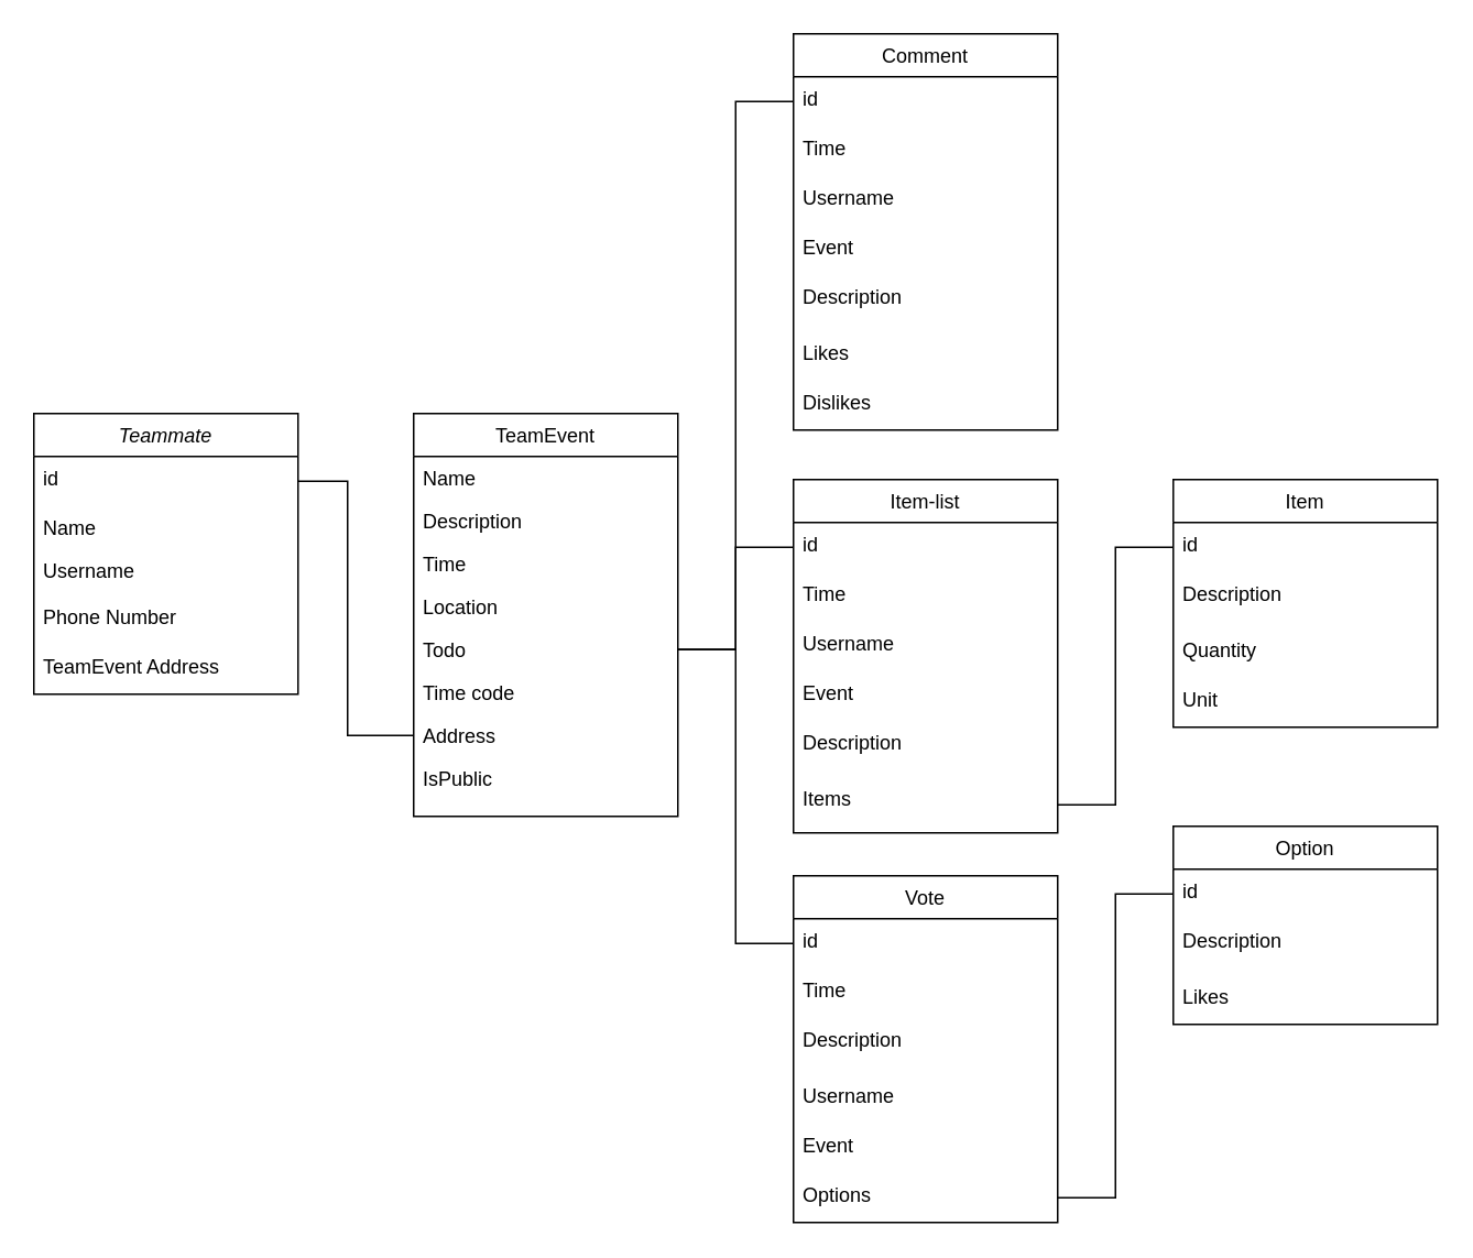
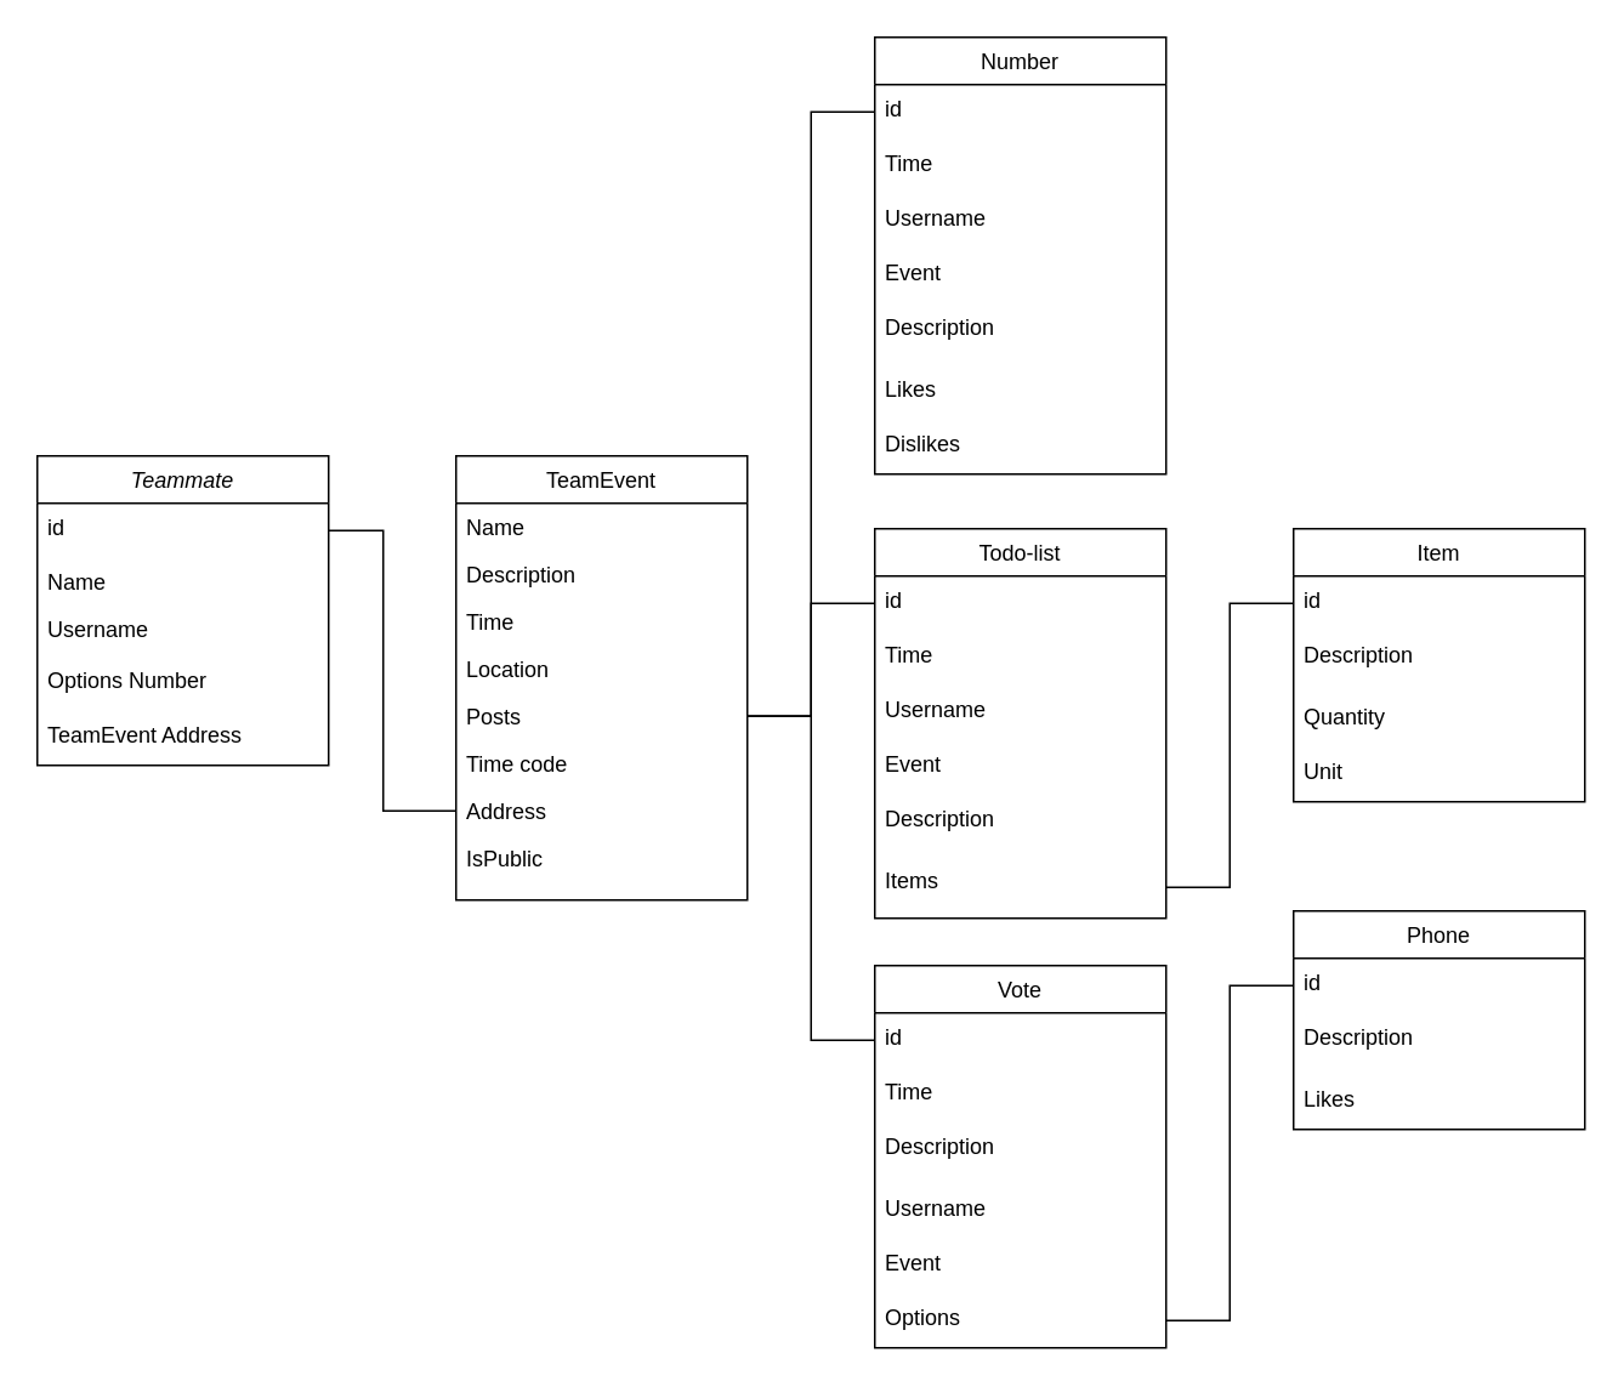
  <mxCell id="0" />
  <mxCell id="1" parent="0" />
  <mxCell id="2" value="Teammate" style="swimlane;fontStyle=2;align=center;verticalAlign=top;childLayout=stackLayout;horizontal=1;startSize=26;horizontalStack=0;resizeParent=1;resizeLast=0;collapsible=1;marginBottom=0;rounded=0;shadow=0;strokeWidth=1;" parent="1" vertex="1"><mxGeometry x="20" y="250" width="160" height="170" as="geometry"><mxRectangle x="230" y="140" width="160" height="26" as="alternateBounds" /></mxGeometry></mxCell>
  <mxCell id="3" value="id" style="text;align=left;verticalAlign=top;spacingLeft=4;spacingRight=4;overflow=hidden;rotatable=0;points=[[0,0.5],[1,0.5]];portConstraint=eastwest;" vertex="1" parent="2"><mxGeometry y="26" width="160" height="30" as="geometry" /></mxCell>
  <mxCell id="4" value="Name" style="text;align=left;verticalAlign=top;spacingLeft=4;spacingRight=4;overflow=hidden;rotatable=0;points=[[0,0.5],[1,0.5]];portConstraint=eastwest;" parent="2" vertex="1"><mxGeometry y="56" width="160" height="26" as="geometry" /></mxCell>
  <mxCell id="5" value="Username" style="text;align=left;verticalAlign=top;spacingLeft=4;spacingRight=4;overflow=hidden;rotatable=0;points=[[0,0.5],[1,0.5]];portConstraint=eastwest;rounded=0;shadow=0;html=0;" vertex="1" parent="2"><mxGeometry y="82" width="160" height="28" as="geometry" /></mxCell>
- <mxCell id="6" value="Phone Number" style="text;align=left;verticalAlign=top;spacingLeft=4;spacingRight=4;overflow=hidden;rotatable=0;points=[[0,0.5],[1,0.5]];portConstraint=eastwest;rounded=0;shadow=0;html=0;" parent="2" vertex="1"><mxGeometry y="110" width="160" height="30" as="geometry" /></mxCell>
+ <mxCell id="6" value="Options Number" style="text;align=left;verticalAlign=top;spacingLeft=4;spacingRight=4;overflow=hidden;rotatable=0;points=[[0,0.5],[1,0.5]];portConstraint=eastwest;rounded=0;shadow=0;html=0;" parent="2" vertex="1"><mxGeometry y="110" width="160" height="30" as="geometry" /></mxCell>
  <mxCell id="7" value="TeamEvent Address" style="text;align=left;verticalAlign=top;spacingLeft=4;spacingRight=4;overflow=hidden;rotatable=0;points=[[0,0.5],[1,0.5]];portConstraint=eastwest;rounded=0;shadow=0;html=0;" parent="2" vertex="1"><mxGeometry y="140" width="160" height="30" as="geometry" /></mxCell>
  <mxCell id="8" value="TeamEvent" style="swimlane;fontStyle=0;align=center;verticalAlign=top;childLayout=stackLayout;horizontal=1;startSize=26;horizontalStack=0;resizeParent=1;resizeLast=0;collapsible=1;marginBottom=0;rounded=0;shadow=0;strokeWidth=1;" parent="1" vertex="1"><mxGeometry x="250" y="250" width="160" height="244" as="geometry"><mxRectangle x="550" y="140" width="160" height="26" as="alternateBounds" /></mxGeometry></mxCell>
  <mxCell id="9" value="Name" style="text;align=left;verticalAlign=top;spacingLeft=4;spacingRight=4;overflow=hidden;rotatable=0;points=[[0,0.5],[1,0.5]];portConstraint=eastwest;" parent="8" vertex="1"><mxGeometry y="26" width="160" height="26" as="geometry" /></mxCell>
  <mxCell id="10" value="Description" style="text;align=left;verticalAlign=top;spacingLeft=4;spacingRight=4;overflow=hidden;rotatable=0;points=[[0,0.5],[1,0.5]];portConstraint=eastwest;" vertex="1" parent="8"><mxGeometry y="52" width="160" height="26" as="geometry" /></mxCell>
  <mxCell id="11" value="Time" style="text;align=left;verticalAlign=top;spacingLeft=4;spacingRight=4;overflow=hidden;rotatable=0;points=[[0,0.5],[1,0.5]];portConstraint=eastwest;rounded=0;shadow=0;html=0;" parent="8" vertex="1"><mxGeometry y="78" width="160" height="26" as="geometry" /></mxCell>
  <mxCell id="12" value="Location" style="text;align=left;verticalAlign=top;spacingLeft=4;spacingRight=4;overflow=hidden;rotatable=0;points=[[0,0.5],[1,0.5]];portConstraint=eastwest;rounded=0;shadow=0;html=0;" parent="8" vertex="1"><mxGeometry y="104" width="160" height="26" as="geometry" /></mxCell>
- <mxCell id="13" value="Todo" style="text;align=left;verticalAlign=top;spacingLeft=4;spacingRight=4;overflow=hidden;rotatable=0;points=[[0,0.5],[1,0.5]];portConstraint=eastwest;rounded=0;shadow=0;html=0;" parent="8" vertex="1"><mxGeometry y="130" width="160" height="26" as="geometry" /></mxCell>
+ <mxCell id="13" value="Posts" style="text;align=left;verticalAlign=top;spacingLeft=4;spacingRight=4;overflow=hidden;rotatable=0;points=[[0,0.5],[1,0.5]];portConstraint=eastwest;rounded=0;shadow=0;html=0;" parent="8" vertex="1"><mxGeometry y="130" width="160" height="26" as="geometry" /></mxCell>
  <mxCell id="14" value="Time code" style="text;align=left;verticalAlign=top;spacingLeft=4;spacingRight=4;overflow=hidden;rotatable=0;points=[[0,0.5],[1,0.5]];portConstraint=eastwest;rounded=0;shadow=0;html=0;" vertex="1" parent="8"><mxGeometry y="156" width="160" height="26" as="geometry" /></mxCell>
  <mxCell id="15" value="Address&#10;" style="text;align=left;verticalAlign=top;spacingLeft=4;spacingRight=4;overflow=hidden;rotatable=0;points=[[0,0.5],[1,0.5]];portConstraint=eastwest;rounded=0;shadow=0;html=0;" vertex="1" parent="8"><mxGeometry y="182" width="160" height="26" as="geometry" /></mxCell>
  <mxCell id="16" value="IsPublic" style="text;align=left;verticalAlign=top;spacingLeft=4;spacingRight=4;overflow=hidden;rotatable=0;points=[[0,0.5],[1,0.5]];portConstraint=eastwest;rounded=0;shadow=0;html=0;" vertex="1" parent="8"><mxGeometry y="208" width="160" height="36" as="geometry" /></mxCell>
  <mxCell id="17" value="Vote" style="swimlane;fontStyle=0;align=center;verticalAlign=top;childLayout=stackLayout;horizontal=1;startSize=26;horizontalStack=0;resizeParent=1;resizeLast=0;collapsible=1;marginBottom=0;rounded=0;shadow=0;strokeWidth=1;" vertex="1" parent="1"><mxGeometry x="480" y="530" width="160" height="210" as="geometry"><mxRectangle x="340" y="380" width="170" height="26" as="alternateBounds" /></mxGeometry></mxCell>
  <mxCell id="18" value="id" style="text;align=left;verticalAlign=top;spacingLeft=4;spacingRight=4;overflow=hidden;rotatable=0;points=[[0,0.5],[1,0.5]];portConstraint=eastwest;" vertex="1" parent="17"><mxGeometry y="26" width="160" height="30" as="geometry" /></mxCell>
  <mxCell id="19" value="Time" style="text;align=left;verticalAlign=top;spacingLeft=4;spacingRight=4;overflow=hidden;rotatable=0;points=[[0,0.5],[1,0.5]];portConstraint=eastwest;" vertex="1" parent="17"><mxGeometry y="56" width="160" height="30" as="geometry" /></mxCell>
  <mxCell id="20" value="Description" style="text;align=left;verticalAlign=top;spacingLeft=4;spacingRight=4;overflow=hidden;rotatable=0;points=[[0,0.5],[1,0.5]];portConstraint=eastwest;" vertex="1" parent="17"><mxGeometry y="86" width="160" height="34" as="geometry" /></mxCell>
  <mxCell id="21" value="Username" style="text;align=left;verticalAlign=top;spacingLeft=4;spacingRight=4;overflow=hidden;rotatable=0;points=[[0,0.5],[1,0.5]];portConstraint=eastwest;" vertex="1" parent="17"><mxGeometry y="120" width="160" height="30" as="geometry" /></mxCell>
  <mxCell id="22" value="Event" style="text;align=left;verticalAlign=top;spacingLeft=4;spacingRight=4;overflow=hidden;rotatable=0;points=[[0,0.5],[1,0.5]];portConstraint=eastwest;" vertex="1" parent="17"><mxGeometry y="150" width="160" height="30" as="geometry" /></mxCell>
  <mxCell id="23" value="Options" style="text;align=left;verticalAlign=top;spacingLeft=4;spacingRight=4;overflow=hidden;rotatable=0;points=[[0,0.5],[1,0.5]];portConstraint=eastwest;" vertex="1" parent="17"><mxGeometry y="180" width="160" height="30" as="geometry" /></mxCell>
- <mxCell id="24" value="Item-list" style="swimlane;fontStyle=0;align=center;verticalAlign=top;childLayout=stackLayout;horizontal=1;startSize=26;horizontalStack=0;resizeParent=1;resizeLast=0;collapsible=1;marginBottom=0;rounded=0;shadow=0;strokeWidth=1;" vertex="1" parent="1"><mxGeometry x="480" y="290" width="160" height="214" as="geometry"><mxRectangle x="340" y="380" width="170" height="26" as="alternateBounds" /></mxGeometry></mxCell>
+ <mxCell id="24" value="Todo-list" style="swimlane;fontStyle=0;align=center;verticalAlign=top;childLayout=stackLayout;horizontal=1;startSize=26;horizontalStack=0;resizeParent=1;resizeLast=0;collapsible=1;marginBottom=0;rounded=0;shadow=0;strokeWidth=1;" vertex="1" parent="1"><mxGeometry x="480" y="290" width="160" height="214" as="geometry"><mxRectangle x="340" y="380" width="170" height="26" as="alternateBounds" /></mxGeometry></mxCell>
  <mxCell id="25" value="id" style="text;align=left;verticalAlign=top;spacingLeft=4;spacingRight=4;overflow=hidden;rotatable=0;points=[[0,0.5],[1,0.5]];portConstraint=eastwest;" vertex="1" parent="24"><mxGeometry y="26" width="160" height="30" as="geometry" /></mxCell>
  <mxCell id="26" value="Time" style="text;align=left;verticalAlign=top;spacingLeft=4;spacingRight=4;overflow=hidden;rotatable=0;points=[[0,0.5],[1,0.5]];portConstraint=eastwest;" vertex="1" parent="24"><mxGeometry y="56" width="160" height="30" as="geometry" /></mxCell>
  <mxCell id="27" value="Username" style="text;align=left;verticalAlign=top;spacingLeft=4;spacingRight=4;overflow=hidden;rotatable=0;points=[[0,0.5],[1,0.5]];portConstraint=eastwest;" vertex="1" parent="24"><mxGeometry y="86" width="160" height="30" as="geometry" /></mxCell>
  <mxCell id="28" value="Event" style="text;align=left;verticalAlign=top;spacingLeft=4;spacingRight=4;overflow=hidden;rotatable=0;points=[[0,0.5],[1,0.5]];portConstraint=eastwest;" vertex="1" parent="24"><mxGeometry y="116" width="160" height="30" as="geometry" /></mxCell>
  <mxCell id="29" value="Description" style="text;align=left;verticalAlign=top;spacingLeft=4;spacingRight=4;overflow=hidden;rotatable=0;points=[[0,0.5],[1,0.5]];portConstraint=eastwest;" vertex="1" parent="24"><mxGeometry y="146" width="160" height="34" as="geometry" /></mxCell>
  <mxCell id="30" value="Items" style="text;align=left;verticalAlign=top;spacingLeft=4;spacingRight=4;overflow=hidden;rotatable=0;points=[[0,0.5],[1,0.5]];portConstraint=eastwest;" vertex="1" parent="24"><mxGeometry y="180" width="160" height="34" as="geometry" /></mxCell>
- <mxCell id="31" value="Option" style="swimlane;fontStyle=0;align=center;verticalAlign=top;childLayout=stackLayout;horizontal=1;startSize=26;horizontalStack=0;resizeParent=1;resizeLast=0;collapsible=1;marginBottom=0;rounded=0;shadow=0;strokeWidth=1;" vertex="1" parent="1"><mxGeometry x="710" y="500" width="160" height="120" as="geometry"><mxRectangle x="340" y="380" width="170" height="26" as="alternateBounds" /></mxGeometry></mxCell>
+ <mxCell id="31" value="Phone" style="swimlane;fontStyle=0;align=center;verticalAlign=top;childLayout=stackLayout;horizontal=1;startSize=26;horizontalStack=0;resizeParent=1;resizeLast=0;collapsible=1;marginBottom=0;rounded=0;shadow=0;strokeWidth=1;" vertex="1" parent="1"><mxGeometry x="710" y="500" width="160" height="120" as="geometry"><mxRectangle x="340" y="380" width="170" height="26" as="alternateBounds" /></mxGeometry></mxCell>
  <mxCell id="32" value="id" style="text;align=left;verticalAlign=top;spacingLeft=4;spacingRight=4;overflow=hidden;rotatable=0;points=[[0,0.5],[1,0.5]];portConstraint=eastwest;" vertex="1" parent="31"><mxGeometry y="26" width="160" height="30" as="geometry" /></mxCell>
  <mxCell id="33" value="Description" style="text;align=left;verticalAlign=top;spacingLeft=4;spacingRight=4;overflow=hidden;rotatable=0;points=[[0,0.5],[1,0.5]];portConstraint=eastwest;" vertex="1" parent="31"><mxGeometry y="56" width="160" height="34" as="geometry" /></mxCell>
  <mxCell id="34" value="Likes" style="text;align=left;verticalAlign=top;spacingLeft=4;spacingRight=4;overflow=hidden;rotatable=0;points=[[0,0.5],[1,0.5]];portConstraint=eastwest;" vertex="1" parent="31"><mxGeometry y="90" width="160" height="30" as="geometry" /></mxCell>
  <mxCell id="35" value="Item" style="swimlane;fontStyle=0;align=center;verticalAlign=top;childLayout=stackLayout;horizontal=1;startSize=26;horizontalStack=0;resizeParent=1;resizeLast=0;collapsible=1;marginBottom=0;rounded=0;shadow=0;strokeWidth=1;" vertex="1" parent="1"><mxGeometry x="710" y="290" width="160" height="150" as="geometry"><mxRectangle x="340" y="380" width="170" height="26" as="alternateBounds" /></mxGeometry></mxCell>
  <mxCell id="36" value="id" style="text;align=left;verticalAlign=top;spacingLeft=4;spacingRight=4;overflow=hidden;rotatable=0;points=[[0,0.5],[1,0.5]];portConstraint=eastwest;" vertex="1" parent="35"><mxGeometry y="26" width="160" height="30" as="geometry" /></mxCell>
  <mxCell id="37" value="Description" style="text;align=left;verticalAlign=top;spacingLeft=4;spacingRight=4;overflow=hidden;rotatable=0;points=[[0,0.5],[1,0.5]];portConstraint=eastwest;" vertex="1" parent="35"><mxGeometry y="56" width="160" height="34" as="geometry" /></mxCell>
  <mxCell id="38" value="Quantity" style="text;align=left;verticalAlign=top;spacingLeft=4;spacingRight=4;overflow=hidden;rotatable=0;points=[[0,0.5],[1,0.5]];portConstraint=eastwest;" vertex="1" parent="35"><mxGeometry y="90" width="160" height="30" as="geometry" /></mxCell>
  <mxCell id="39" value="Unit" style="text;align=left;verticalAlign=top;spacingLeft=4;spacingRight=4;overflow=hidden;rotatable=0;points=[[0,0.5],[1,0.5]];portConstraint=eastwest;" vertex="1" parent="35"><mxGeometry y="120" width="160" height="30" as="geometry" /></mxCell>
- <mxCell id="40" value="Comment" style="swimlane;fontStyle=0;align=center;verticalAlign=top;childLayout=stackLayout;horizontal=1;startSize=26;horizontalStack=0;resizeParent=1;resizeLast=0;collapsible=1;marginBottom=0;rounded=0;shadow=0;strokeWidth=1;" vertex="1" parent="1"><mxGeometry x="480" y="20" width="160" height="240" as="geometry"><mxRectangle x="340" y="380" width="170" height="26" as="alternateBounds" /></mxGeometry></mxCell>
+ <mxCell id="40" value="Number" style="swimlane;fontStyle=0;align=center;verticalAlign=top;childLayout=stackLayout;horizontal=1;startSize=26;horizontalStack=0;resizeParent=1;resizeLast=0;collapsible=1;marginBottom=0;rounded=0;shadow=0;strokeWidth=1;" vertex="1" parent="1"><mxGeometry x="480" y="20" width="160" height="240" as="geometry"><mxRectangle x="340" y="380" width="170" height="26" as="alternateBounds" /></mxGeometry></mxCell>
  <mxCell id="41" value="id" style="text;align=left;verticalAlign=top;spacingLeft=4;spacingRight=4;overflow=hidden;rotatable=0;points=[[0,0.5],[1,0.5]];portConstraint=eastwest;" vertex="1" parent="40"><mxGeometry y="26" width="160" height="30" as="geometry" /></mxCell>
  <mxCell id="42" value="Time" style="text;align=left;verticalAlign=top;spacingLeft=4;spacingRight=4;overflow=hidden;rotatable=0;points=[[0,0.5],[1,0.5]];portConstraint=eastwest;" vertex="1" parent="40"><mxGeometry y="56" width="160" height="30" as="geometry" /></mxCell>
  <mxCell id="43" value="Username" style="text;align=left;verticalAlign=top;spacingLeft=4;spacingRight=4;overflow=hidden;rotatable=0;points=[[0,0.5],[1,0.5]];portConstraint=eastwest;" vertex="1" parent="40"><mxGeometry y="86" width="160" height="30" as="geometry" /></mxCell>
  <mxCell id="44" value="Event" style="text;align=left;verticalAlign=top;spacingLeft=4;spacingRight=4;overflow=hidden;rotatable=0;points=[[0,0.5],[1,0.5]];portConstraint=eastwest;" vertex="1" parent="40"><mxGeometry y="116" width="160" height="30" as="geometry" /></mxCell>
  <mxCell id="45" value="Description" style="text;align=left;verticalAlign=top;spacingLeft=4;spacingRight=4;overflow=hidden;rotatable=0;points=[[0,0.5],[1,0.5]];portConstraint=eastwest;" vertex="1" parent="40"><mxGeometry y="146" width="160" height="34" as="geometry" /></mxCell>
  <mxCell id="46" value="Likes" style="text;align=left;verticalAlign=top;spacingLeft=4;spacingRight=4;overflow=hidden;rotatable=0;points=[[0,0.5],[1,0.5]];portConstraint=eastwest;" vertex="1" parent="40"><mxGeometry y="180" width="160" height="30" as="geometry" /></mxCell>
  <mxCell id="47" value="Dislikes" style="text;align=left;verticalAlign=top;spacingLeft=4;spacingRight=4;overflow=hidden;rotatable=0;points=[[0,0.5],[1,0.5]];portConstraint=eastwest;" vertex="1" parent="40"><mxGeometry y="210" width="160" height="30" as="geometry" /></mxCell>
  <mxCell id="48" value="" style="endArrow=none;html=1;rounded=0;exitX=1;exitY=0.5;exitDx=0;exitDy=0;entryX=0;entryY=0.5;entryDx=0;entryDy=0;" edge="1" parent="1" source="3" target="15"><mxGeometry width="50" height="50" relative="1" as="geometry"><mxPoint x="390" y="530" as="sourcePoint" /><mxPoint x="440" y="480" as="targetPoint" /><Array as="points"><mxPoint x="210" y="291" /><mxPoint x="210" y="445" /></Array></mxGeometry></mxCell>
  <mxCell id="49" style="edgeStyle=orthogonalEdgeStyle;rounded=0;orthogonalLoop=1;jettySize=auto;html=1;exitX=1;exitY=0.5;exitDx=0;exitDy=0;entryX=0;entryY=0.5;entryDx=0;entryDy=0;endArrow=none;endFill=0;" edge="1" parent="1" source="13" target="41"><mxGeometry relative="1" as="geometry" /></mxCell>
  <mxCell id="50" style="edgeStyle=orthogonalEdgeStyle;rounded=0;orthogonalLoop=1;jettySize=auto;html=1;exitX=1;exitY=0.5;exitDx=0;exitDy=0;entryX=0;entryY=0.5;entryDx=0;entryDy=0;endArrow=none;endFill=0;" edge="1" parent="1" source="13" target="25"><mxGeometry relative="1" as="geometry" /></mxCell>
  <mxCell id="51" style="edgeStyle=orthogonalEdgeStyle;rounded=0;orthogonalLoop=1;jettySize=auto;html=1;exitX=1;exitY=0.5;exitDx=0;exitDy=0;entryX=0;entryY=0.5;entryDx=0;entryDy=0;endArrow=none;endFill=0;" edge="1" parent="1" source="13" target="18"><mxGeometry relative="1" as="geometry" /></mxCell>
  <mxCell id="52" style="edgeStyle=orthogonalEdgeStyle;rounded=0;orthogonalLoop=1;jettySize=auto;html=1;exitX=1;exitY=0.5;exitDx=0;exitDy=0;entryX=0;entryY=0.5;entryDx=0;entryDy=0;endArrow=none;endFill=0;" edge="1" parent="1" source="30" target="36"><mxGeometry relative="1" as="geometry" /></mxCell>
  <mxCell id="53" style="edgeStyle=orthogonalEdgeStyle;rounded=0;orthogonalLoop=1;jettySize=auto;html=1;exitX=1;exitY=0.5;exitDx=0;exitDy=0;entryX=0;entryY=0.5;entryDx=0;entryDy=0;endArrow=none;endFill=0;" edge="1" parent="1" source="23" target="32"><mxGeometry relative="1" as="geometry" /></mxCell>
